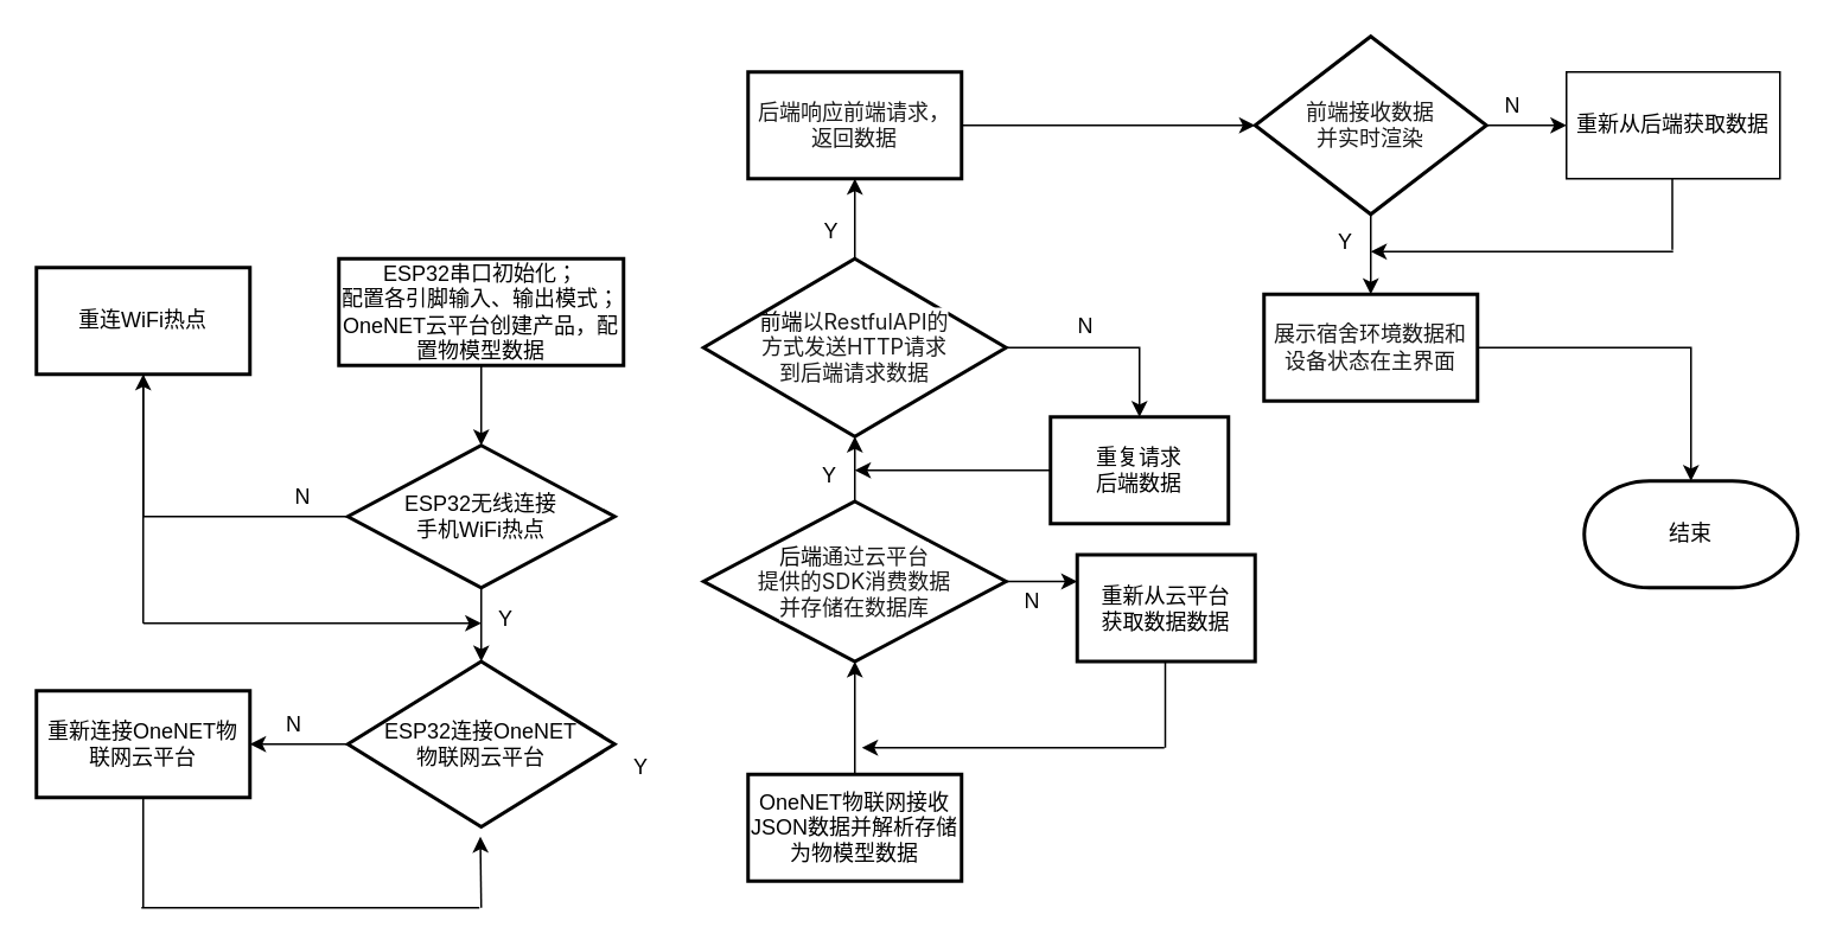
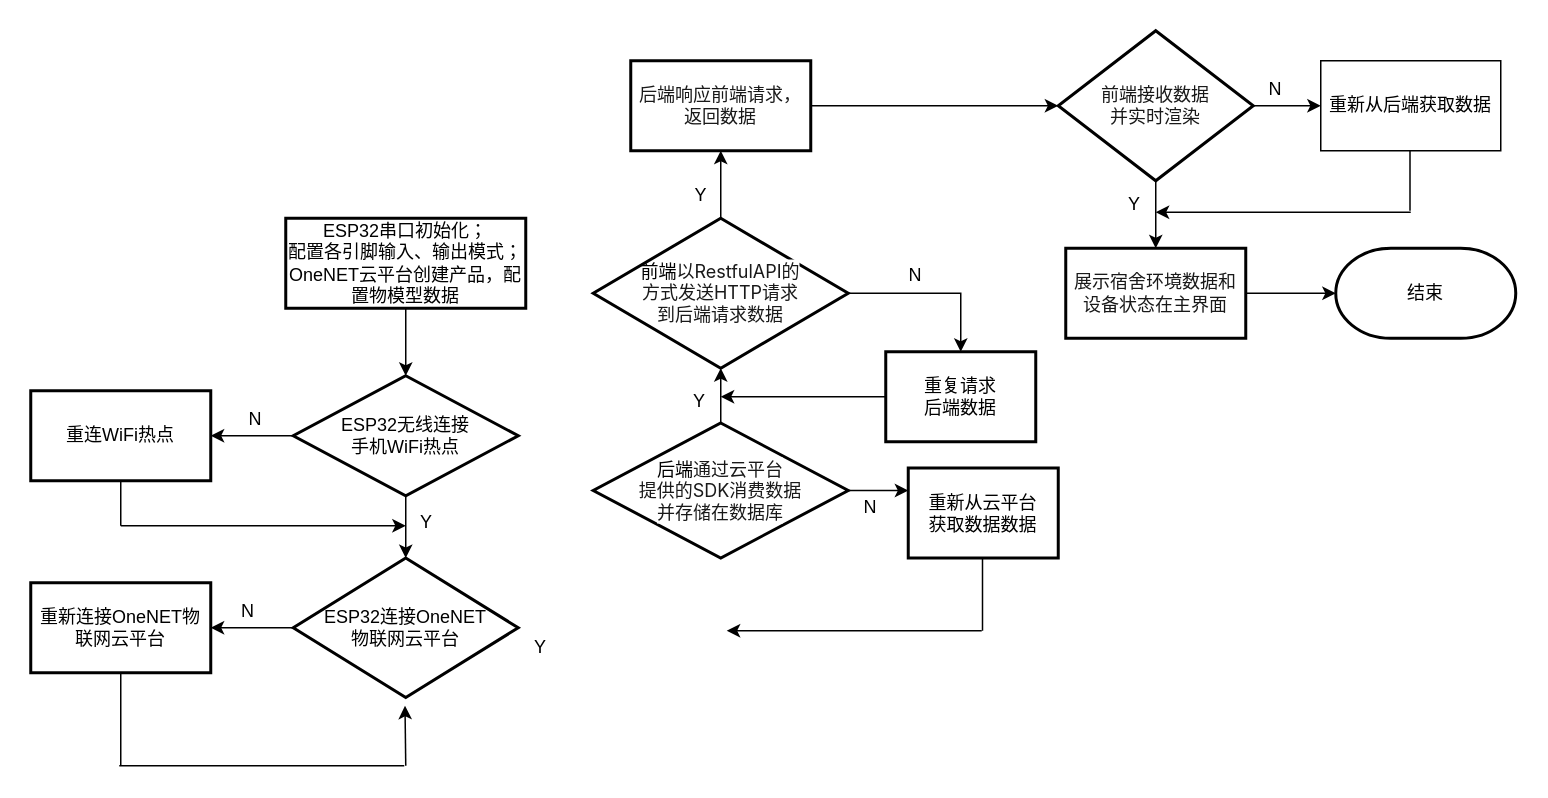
  <mxCell id="0" />
  <mxCell id="1" parent="0" />
  <mxCell id="2" value="" style="edgeStyle=orthogonalEdgeStyle;rounded=0;orthogonalLoop=1;jettySize=auto;html=1;labelBackgroundColor=none;fontColor=default;" edge="1" parent="1" source="3" target="6"><mxGeometry relative="1" as="geometry" /></mxCell>
  <mxCell id="3" value="ESP32串口初始化；&lt;div&gt;配置各引脚输入、输出模式；&lt;/div&gt;&lt;div&gt;OneNET云平台创建产品，配置物模型数据&lt;/div&gt;" style="whiteSpace=wrap;html=1;strokeWidth=2;labelBackgroundColor=none;" vertex="1" parent="1"><mxGeometry x="190" y="145" width="160" height="60" as="geometry" /></mxCell>
  <mxCell id="4" value="" style="edgeStyle=orthogonalEdgeStyle;rounded=0;orthogonalLoop=1;jettySize=auto;html=1;" edge="1" parent="1" source="6" target="17"><mxGeometry relative="1" as="geometry" /></mxCell>
  <mxCell id="5" value="" style="edgeStyle=orthogonalEdgeStyle;rounded=0;orthogonalLoop=1;jettySize=auto;html=1;" edge="1" parent="1" source="6" target="8"><mxGeometry relative="1" as="geometry" /></mxCell>
  <mxCell id="6" value="ESP32无线连接&lt;div&gt;手机WiFi热点&lt;/div&gt;" style="rhombus;whiteSpace=wrap;html=1;strokeWidth=2;labelBackgroundColor=none;" vertex="1" parent="1"><mxGeometry x="195" y="250" width="150" height="80" as="geometry" /></mxCell>
  <mxCell id="7" value="" style="edgeStyle=orthogonalEdgeStyle;rounded=0;orthogonalLoop=1;jettySize=auto;html=1;" edge="1" parent="1" source="8" target="20"><mxGeometry relative="1" as="geometry" /></mxCell>
  <mxCell id="8" value="ESP32连接OneNET&lt;div&gt;物联网云平台&lt;/div&gt;" style="rhombus;whiteSpace=wrap;html=1;strokeWidth=2;labelBackgroundColor=none;" vertex="1" parent="1"><mxGeometry x="195" y="371.5" width="150" height="93" as="geometry" /></mxCell>
- <mxCell id="9" value="" style="edgeStyle=orthogonalEdgeStyle;rounded=0;orthogonalLoop=1;jettySize=auto;html=1;labelBackgroundColor=none;fontColor=default;" edge="1" parent="1" source="10" target="13"><mxGeometry relative="1" as="geometry" /></mxCell>
- <mxCell id="10" value="OneNET物联网接收JSON数据并解析存储为物模型数据" style="whiteSpace=wrap;html=1;strokeWidth=2;labelBackgroundColor=none;" vertex="1" parent="1"><mxGeometry x="420" y="435" width="120" height="60" as="geometry" /></mxCell>
  <mxCell id="11" value="" style="edgeStyle=orthogonalEdgeStyle;rounded=0;orthogonalLoop=1;jettySize=auto;html=1;labelBackgroundColor=none;fontColor=default;" edge="1" parent="1" source="13" target="16"><mxGeometry relative="1" as="geometry" /></mxCell>
  <mxCell id="12" style="edgeStyle=orthogonalEdgeStyle;rounded=0;orthogonalLoop=1;jettySize=auto;html=1;exitX=1;exitY=0.5;exitDx=0;exitDy=0;entryX=0;entryY=0.25;entryDx=0;entryDy=0;" edge="1" parent="1" source="13" target="35"><mxGeometry relative="1" as="geometry" /></mxCell>
  <mxCell id="13" value="后端&lt;span style=&quot;color: rgba(0, 0, 0, 0.9); font-family: -apple-system, BlinkMacSystemFont, &amp;quot;Segoe UI&amp;quot;, system-ui, -apple-system, &amp;quot;Segoe UI&amp;quot;, Roboto, Ubuntu, Cantarell, &amp;quot;Noto Sans&amp;quot;, sans-serif, Arial, &amp;quot;PingFang SC&amp;quot;, &amp;quot;Source Han Sans SC&amp;quot;, &amp;quot;Microsoft YaHei UI&amp;quot;, &amp;quot;Microsoft YaHei&amp;quot;, &amp;quot;Noto Sans CJK SC&amp;quot;, sans-serif; text-align: left; white-space-collapse: preserve; background-color: rgb(255, 255, 255);&quot;&gt;&lt;font&gt;通过云平台&lt;/font&gt;&lt;/span&gt;&lt;div&gt;&lt;span style=&quot;color: rgba(0, 0, 0, 0.9); font-family: -apple-system, BlinkMacSystemFont, &amp;quot;Segoe UI&amp;quot;, system-ui, -apple-system, &amp;quot;Segoe UI&amp;quot;, Roboto, Ubuntu, Cantarell, &amp;quot;Noto Sans&amp;quot;, sans-serif, Arial, &amp;quot;PingFang SC&amp;quot;, &amp;quot;Source Han Sans SC&amp;quot;, &amp;quot;Microsoft YaHei UI&amp;quot;, &amp;quot;Microsoft YaHei&amp;quot;, &amp;quot;Noto Sans CJK SC&amp;quot;, sans-serif; text-align: left; white-space-collapse: preserve; background-color: rgb(255, 255, 255);&quot;&gt;&lt;font&gt;提供的SDK消费数据&lt;/font&gt;&lt;/span&gt;&lt;/div&gt;&lt;div&gt;&lt;span style=&quot;color: rgba(0, 0, 0, 0.9); font-family: -apple-system, BlinkMacSystemFont, &amp;quot;Segoe UI&amp;quot;, system-ui, -apple-system, &amp;quot;Segoe UI&amp;quot;, Roboto, Ubuntu, Cantarell, &amp;quot;Noto Sans&amp;quot;, sans-serif, Arial, &amp;quot;PingFang SC&amp;quot;, &amp;quot;Source Han Sans SC&amp;quot;, &amp;quot;Microsoft YaHei UI&amp;quot;, &amp;quot;Microsoft YaHei&amp;quot;, &amp;quot;Noto Sans CJK SC&amp;quot;, sans-serif; text-align: left; white-space-collapse: preserve; background-color: rgb(255, 255, 255);&quot;&gt;&lt;font&gt;并存储在数据库&lt;/font&gt;&lt;/span&gt;&lt;/div&gt;" style="rhombus;whiteSpace=wrap;html=1;strokeWidth=2;labelBackgroundColor=none;" vertex="1" parent="1"><mxGeometry x="395" y="281.5" width="170" height="90" as="geometry" /></mxCell>
  <mxCell id="14" value="" style="edgeStyle=orthogonalEdgeStyle;rounded=0;orthogonalLoop=1;jettySize=auto;html=1;" edge="1" parent="1" source="16" target="25"><mxGeometry relative="1" as="geometry" /></mxCell>
  <mxCell id="15" value="" style="edgeStyle=orthogonalEdgeStyle;rounded=0;orthogonalLoop=1;jettySize=auto;html=1;" edge="1" parent="1" source="16" target="31"><mxGeometry relative="1" as="geometry"><Array as="points"><mxPoint x="640" y="195" /></Array></mxGeometry></mxCell>
  <mxCell id="16" value="&lt;font&gt;前端&lt;span style=&quot;color: rgba(0, 0, 0, 0.9); font-family: -apple-system, BlinkMacSystemFont, &amp;quot;Segoe UI&amp;quot;, system-ui, -apple-system, &amp;quot;Segoe UI&amp;quot;, Roboto, Ubuntu, Cantarell, &amp;quot;Noto Sans&amp;quot;, sans-serif, Arial, &amp;quot;PingFang SC&amp;quot;, &amp;quot;Source Han Sans SC&amp;quot;, &amp;quot;Microsoft YaHei UI&amp;quot;, &amp;quot;Microsoft YaHei&amp;quot;, &amp;quot;Noto Sans CJK SC&amp;quot;, sans-serif; text-align: left; white-space-collapse: preserve; background-color: rgb(255, 255, 255);&quot;&gt;以RestfulAPI的&lt;/span&gt;&lt;/font&gt;&lt;div&gt;&lt;font&gt;&lt;span style=&quot;color: rgba(0, 0, 0, 0.9); font-family: -apple-system, BlinkMacSystemFont, &amp;quot;Segoe UI&amp;quot;, system-ui, -apple-system, &amp;quot;Segoe UI&amp;quot;, Roboto, Ubuntu, Cantarell, &amp;quot;Noto Sans&amp;quot;, sans-serif, Arial, &amp;quot;PingFang SC&amp;quot;, &amp;quot;Source Han Sans SC&amp;quot;, &amp;quot;Microsoft YaHei UI&amp;quot;, &amp;quot;Microsoft YaHei&amp;quot;, &amp;quot;Noto Sans CJK SC&amp;quot;, sans-serif; text-align: left; white-space-collapse: preserve; background-color: rgb(255, 255, 255);&quot;&gt;方式发送HTTP请求&lt;/span&gt;&lt;/font&gt;&lt;/div&gt;&lt;div&gt;&lt;font&gt;&lt;span style=&quot;color: rgba(0, 0, 0, 0.9); font-family: -apple-system, BlinkMacSystemFont, &amp;quot;Segoe UI&amp;quot;, system-ui, -apple-system, &amp;quot;Segoe UI&amp;quot;, Roboto, Ubuntu, Cantarell, &amp;quot;Noto Sans&amp;quot;, sans-serif, Arial, &amp;quot;PingFang SC&amp;quot;, &amp;quot;Source Han Sans SC&amp;quot;, &amp;quot;Microsoft YaHei UI&amp;quot;, &amp;quot;Microsoft YaHei&amp;quot;, &amp;quot;Noto Sans CJK SC&amp;quot;, sans-serif; text-align: left; white-space-collapse: preserve; background-color: rgb(255, 255, 255);&quot;&gt;到后端请求数据&lt;/span&gt;&lt;/font&gt;&lt;/div&gt;" style="rhombus;whiteSpace=wrap;html=1;strokeWidth=2;labelBackgroundColor=none;" vertex="1" parent="1"><mxGeometry x="395" y="145" width="170" height="100" as="geometry" /></mxCell>
- <mxCell id="17" value="重连WiFi热点" style="whiteSpace=wrap;html=1;strokeWidth=2;labelBackgroundColor=none;" vertex="1" parent="1"><mxGeometry x="20" y="150" width="120" height="60" as="geometry" /></mxCell>
+ <mxCell id="17" value="重连WiFi热点" style="whiteSpace=wrap;html=1;strokeWidth=2;labelBackgroundColor=none;" vertex="1" parent="1"><mxGeometry x="20" y="260" width="120" height="60" as="geometry" /></mxCell>
  <mxCell id="18" value="" style="endArrow=none;html=1;rounded=0;entryX=0.5;entryY=1;entryDx=0;entryDy=0;" edge="1" parent="1" target="17"><mxGeometry width="50" height="50" relative="1" as="geometry"><mxPoint x="80" y="350" as="sourcePoint" /><mxPoint x="80" y="370" as="targetPoint" /></mxGeometry></mxCell>
  <mxCell id="19" value="" style="endArrow=classic;html=1;rounded=0;" edge="1" parent="1"><mxGeometry width="50" height="50" relative="1" as="geometry"><mxPoint x="80" y="350" as="sourcePoint" /><mxPoint x="270" y="350" as="targetPoint" /></mxGeometry></mxCell>
  <mxCell id="20" value="重新连接OneNET物联网云平台" style="whiteSpace=wrap;html=1;strokeWidth=2;labelBackgroundColor=none;" vertex="1" parent="1"><mxGeometry x="20" y="388" width="120" height="60" as="geometry" /></mxCell>
  <mxCell id="21" value="" style="endArrow=none;html=1;rounded=0;entryX=0.5;entryY=1;entryDx=0;entryDy=0;" edge="1" parent="1" target="20"><mxGeometry width="50" height="50" relative="1" as="geometry"><mxPoint x="80" y="510" as="sourcePoint" /><mxPoint x="105" y="530" as="targetPoint" /></mxGeometry></mxCell>
  <mxCell id="22" value="" style="endArrow=classic;html=1;rounded=0;" edge="1" parent="1"><mxGeometry width="50" height="50" relative="1" as="geometry"><mxPoint x="270" y="510" as="sourcePoint" /><mxPoint x="269.5" y="470" as="targetPoint" /></mxGeometry></mxCell>
  <mxCell id="23" value="" style="endArrow=none;html=1;rounded=0;" edge="1" parent="1"><mxGeometry width="50" height="50" relative="1" as="geometry"><mxPoint x="79" y="510" as="sourcePoint" /><mxPoint x="269" y="510" as="targetPoint" /></mxGeometry></mxCell>
  <mxCell id="24" value="" style="edgeStyle=orthogonalEdgeStyle;rounded=0;orthogonalLoop=1;jettySize=auto;html=1;" edge="1" parent="1" source="25" target="28"><mxGeometry relative="1" as="geometry" /></mxCell>
  <mxCell id="25" value="&lt;span style=&quot;color: rgba(0, 0, 0, 0.9); text-align: left; white-space-collapse: preserve; background-color: rgb(255, 255, 255);&quot;&gt;&lt;font face=&quot;Helvetica&quot; style=&quot;&quot;&gt;后端响应前端请求，返回数据&lt;/font&gt;&lt;/span&gt;" style="whiteSpace=wrap;html=1;strokeWidth=2;labelBackgroundColor=none;" vertex="1" parent="1"><mxGeometry x="420" y="40" width="120" height="60" as="geometry" /></mxCell>
  <mxCell id="26" value="" style="edgeStyle=orthogonalEdgeStyle;rounded=0;orthogonalLoop=1;jettySize=auto;html=1;" edge="1" parent="1" source="28" target="30"><mxGeometry relative="1" as="geometry" /></mxCell>
  <mxCell id="27" value="" style="edgeStyle=orthogonalEdgeStyle;rounded=0;orthogonalLoop=1;jettySize=auto;html=1;" edge="1" parent="1" source="28" target="47"><mxGeometry relative="1" as="geometry" /></mxCell>
  <mxCell id="28" value="&lt;span style=&quot;color: rgba(0, 0, 0, 0.9); text-align: left; white-space-collapse: preserve; background-color: rgb(255, 255, 255);&quot;&gt;&lt;font face=&quot;Helvetica&quot; style=&quot;&quot;&gt;前端接收数据&lt;/font&gt;&lt;/span&gt;&lt;div&gt;&lt;span style=&quot;color: rgba(0, 0, 0, 0.9); text-align: left; white-space-collapse: preserve; background-color: rgb(255, 255, 255);&quot;&gt;&lt;font face=&quot;Helvetica&quot; style=&quot;&quot;&gt;并实时渲染&lt;/font&gt;&lt;/span&gt;&lt;/div&gt;" style="rhombus;whiteSpace=wrap;html=1;strokeWidth=2;labelBackgroundColor=none;" vertex="1" parent="1"><mxGeometry x="705" y="20" width="130" height="100" as="geometry" /></mxCell>
  <mxCell id="29" value="" style="edgeStyle=orthogonalEdgeStyle;rounded=0;orthogonalLoop=1;jettySize=auto;html=1;" edge="1" parent="1" source="30" target="33"><mxGeometry relative="1" as="geometry" /></mxCell>
  <mxCell id="30" value="&lt;span style=&quot;color: rgba(0, 0, 0, 0.9); text-align: left; white-space-collapse: preserve; background-color: rgb(255, 255, 255);&quot;&gt;&lt;font face=&quot;Helvetica&quot; style=&quot;&quot;&gt;展示宿舍环境数据和设备状态在主界面&lt;/font&gt;&lt;/span&gt;" style="whiteSpace=wrap;html=1;strokeWidth=2;labelBackgroundColor=none;" vertex="1" parent="1"><mxGeometry x="710" y="165" width="120" height="60" as="geometry" /></mxCell>
  <mxCell id="31" value="重复请求&lt;div&gt;后端数据&lt;/div&gt;" style="whiteSpace=wrap;html=1;strokeWidth=2;labelBackgroundColor=none;" vertex="1" parent="1"><mxGeometry x="590" y="234" width="100" height="60" as="geometry" /></mxCell>
  <mxCell id="32" style="edgeStyle=orthogonalEdgeStyle;rounded=0;orthogonalLoop=1;jettySize=auto;html=1;exitX=0.5;exitY=1;exitDx=0;exitDy=0;" edge="1" parent="1" source="31" target="31"><mxGeometry relative="1" as="geometry" /></mxCell>
- <mxCell id="33" value="结束" style="strokeWidth=2;html=1;shape=mxgraph.flowchart.terminator;whiteSpace=wrap;" vertex="1" parent="1"><mxGeometry x="890" y="270" width="120" height="60" as="geometry" /></mxCell>
+ <mxCell id="33" value="结束" style="strokeWidth=2;html=1;shape=mxgraph.flowchart.terminator;whiteSpace=wrap;" vertex="1" parent="1"><mxGeometry x="890" y="165" width="120" height="60" as="geometry" /></mxCell>
  <mxCell id="34" value="" style="endArrow=classic;html=1;rounded=0;exitX=0;exitY=0.5;exitDx=0;exitDy=0;" edge="1" parent="1" source="31"><mxGeometry width="50" height="50" relative="1" as="geometry"><mxPoint x="570" y="264" as="sourcePoint" /><mxPoint x="480" y="264" as="targetPoint" /></mxGeometry></mxCell>
  <mxCell id="35" value="重新从云平台&lt;div&gt;获取数据数据&lt;/div&gt;" style="whiteSpace=wrap;html=1;strokeWidth=2;labelBackgroundColor=none;" vertex="1" parent="1"><mxGeometry x="605" y="311.5" width="100" height="60" as="geometry" /></mxCell>
  <mxCell id="36" value="" style="endArrow=none;html=1;rounded=0;entryX=0.5;entryY=1;entryDx=0;entryDy=0;" edge="1" parent="1"><mxGeometry width="50" height="50" relative="1" as="geometry"><mxPoint x="654.5" y="420" as="sourcePoint" /><mxPoint x="654.5" y="371.5" as="targetPoint" /></mxGeometry></mxCell>
  <mxCell id="37" value="" style="endArrow=classic;html=1;rounded=0;" edge="1" parent="1"><mxGeometry width="50" height="50" relative="1" as="geometry"><mxPoint x="654" y="420" as="sourcePoint" /><mxPoint x="484" y="420" as="targetPoint" /></mxGeometry></mxCell>
  <mxCell id="38" value="N" style="text;html=1;align=center;verticalAlign=middle;whiteSpace=wrap;rounded=0;" vertex="1" parent="1"><mxGeometry x="140" y="264" width="60" height="30" as="geometry" /></mxCell>
  <mxCell id="39" value="Y" style="text;html=1;align=center;verticalAlign=middle;whiteSpace=wrap;rounded=0;" vertex="1" parent="1"><mxGeometry x="254" y="333" width="60" height="30" as="geometry" /></mxCell>
  <mxCell id="40" value="Y" style="text;html=1;align=center;verticalAlign=middle;whiteSpace=wrap;rounded=0;" vertex="1" parent="1"><mxGeometry x="330" y="416" width="60" height="30" as="geometry" /></mxCell>
  <mxCell id="41" value="N" style="text;html=1;align=center;verticalAlign=middle;whiteSpace=wrap;rounded=0;" vertex="1" parent="1"><mxGeometry x="135" y="392" width="60" height="30" as="geometry" /></mxCell>
  <mxCell id="42" value="Y" style="text;html=1;align=center;verticalAlign=middle;whiteSpace=wrap;rounded=0;" vertex="1" parent="1"><mxGeometry x="436" y="251.5" width="60" height="30" as="geometry" /></mxCell>
  <mxCell id="43" value="Y" style="text;html=1;align=center;verticalAlign=middle;whiteSpace=wrap;rounded=0;" vertex="1" parent="1"><mxGeometry x="437" y="115" width="60" height="30" as="geometry" /></mxCell>
  <mxCell id="44" value="N" style="text;html=1;align=center;verticalAlign=middle;whiteSpace=wrap;rounded=0;" vertex="1" parent="1"><mxGeometry x="580" y="168" width="60" height="30" as="geometry" /></mxCell>
  <mxCell id="45" value="N" style="text;html=1;align=center;verticalAlign=middle;whiteSpace=wrap;rounded=0;" vertex="1" parent="1"><mxGeometry x="550" y="323" width="60" height="30" as="geometry" /></mxCell>
  <mxCell id="46" value="Y" style="text;html=1;align=center;verticalAlign=middle;whiteSpace=wrap;rounded=0;" vertex="1" parent="1"><mxGeometry x="726" y="121" width="60" height="30" as="geometry" /></mxCell>
  <mxCell id="47" value="重新从后端获取数据" style="rounded=0;whiteSpace=wrap;html=1;" vertex="1" parent="1"><mxGeometry x="880" y="40" width="120" height="60" as="geometry" /></mxCell>
  <mxCell id="48" value="" style="endArrow=none;html=1;rounded=0;" edge="1" parent="1"><mxGeometry width="50" height="50" relative="1" as="geometry"><mxPoint x="939.5" y="140" as="sourcePoint" /><mxPoint x="939.5" y="100" as="targetPoint" /></mxGeometry></mxCell>
  <mxCell id="49" value="" style="endArrow=classic;html=1;rounded=0;entryX=1;entryY=1;entryDx=0;entryDy=0;" edge="1" parent="1"><mxGeometry width="50" height="50" relative="1" as="geometry"><mxPoint x="940" y="141" as="sourcePoint" /><mxPoint x="770" y="141" as="targetPoint" /></mxGeometry></mxCell>
  <mxCell id="50" value="N" style="text;html=1;align=center;verticalAlign=middle;whiteSpace=wrap;rounded=0;" vertex="1" parent="1"><mxGeometry x="820" y="44" width="60" height="30" as="geometry" /></mxCell>
